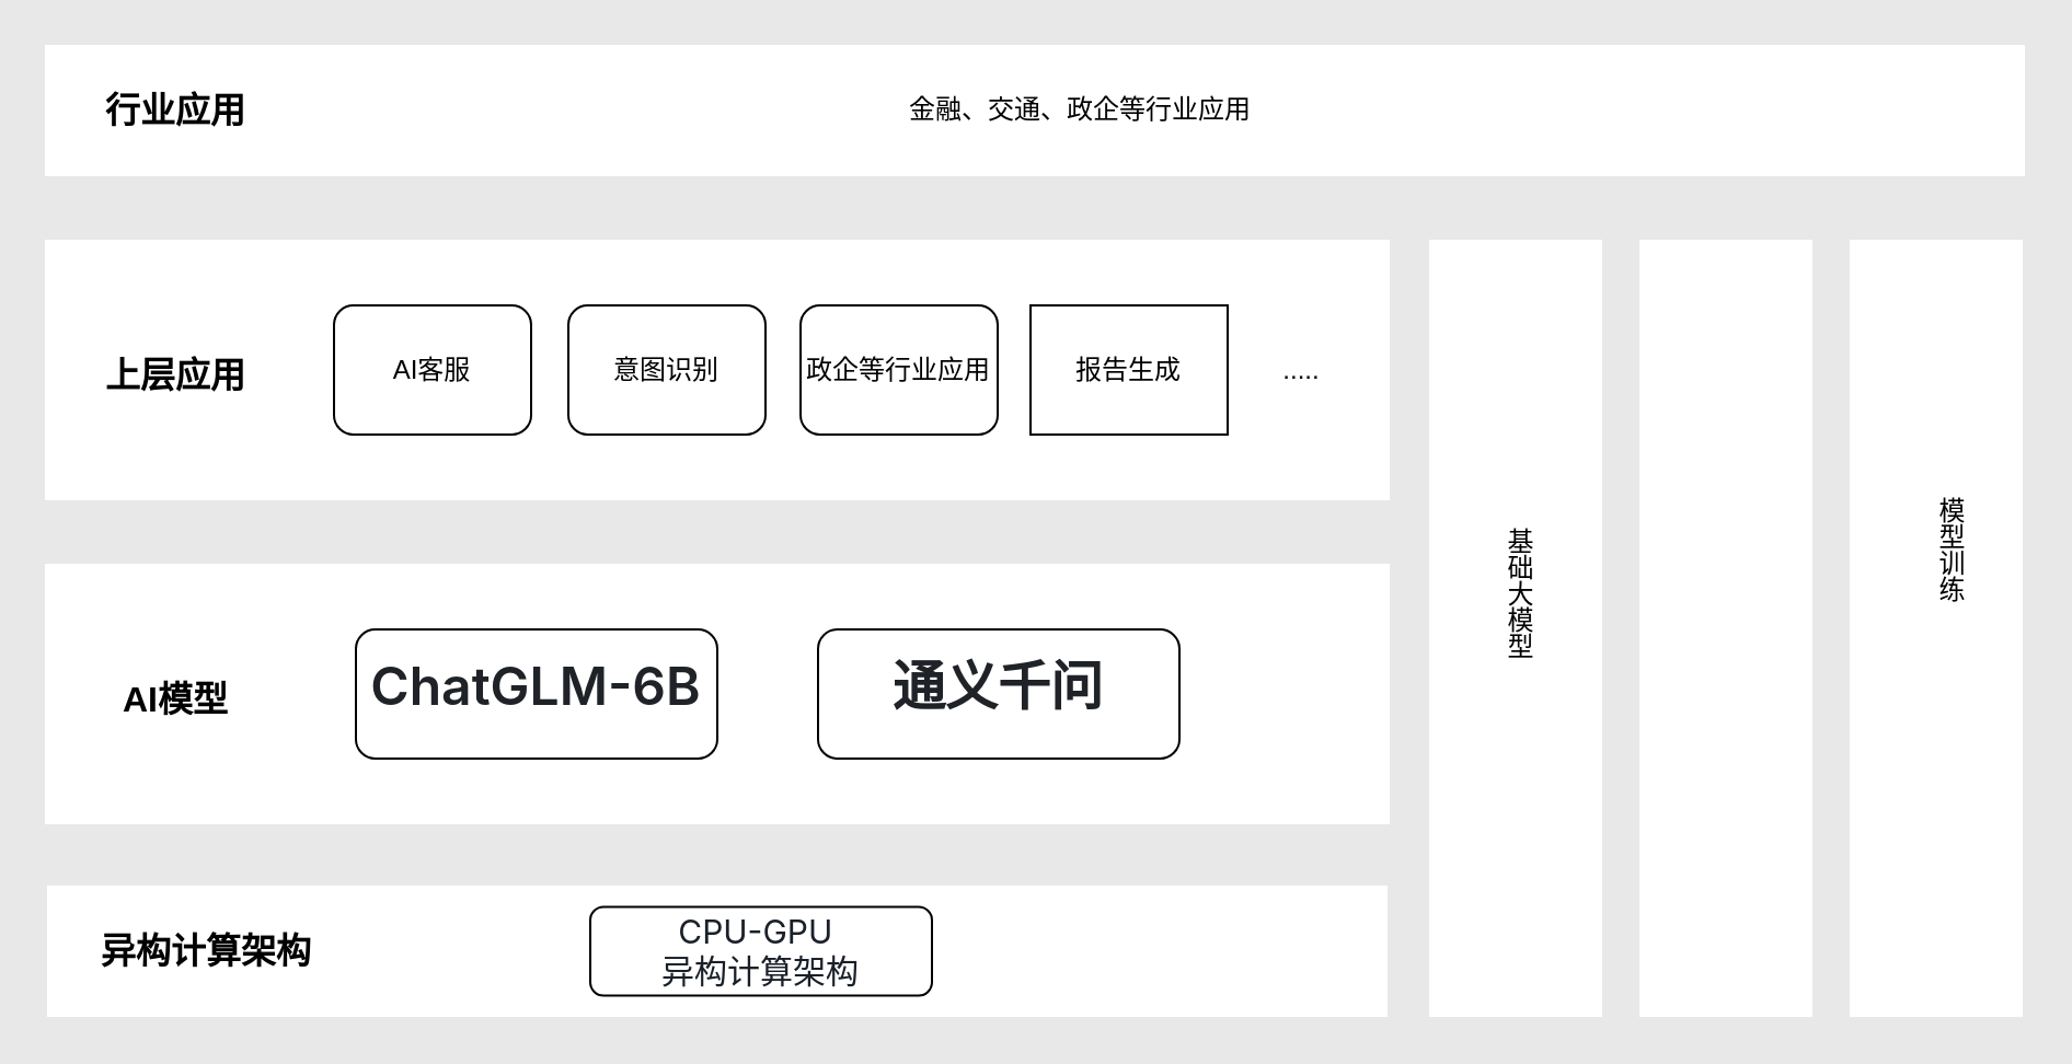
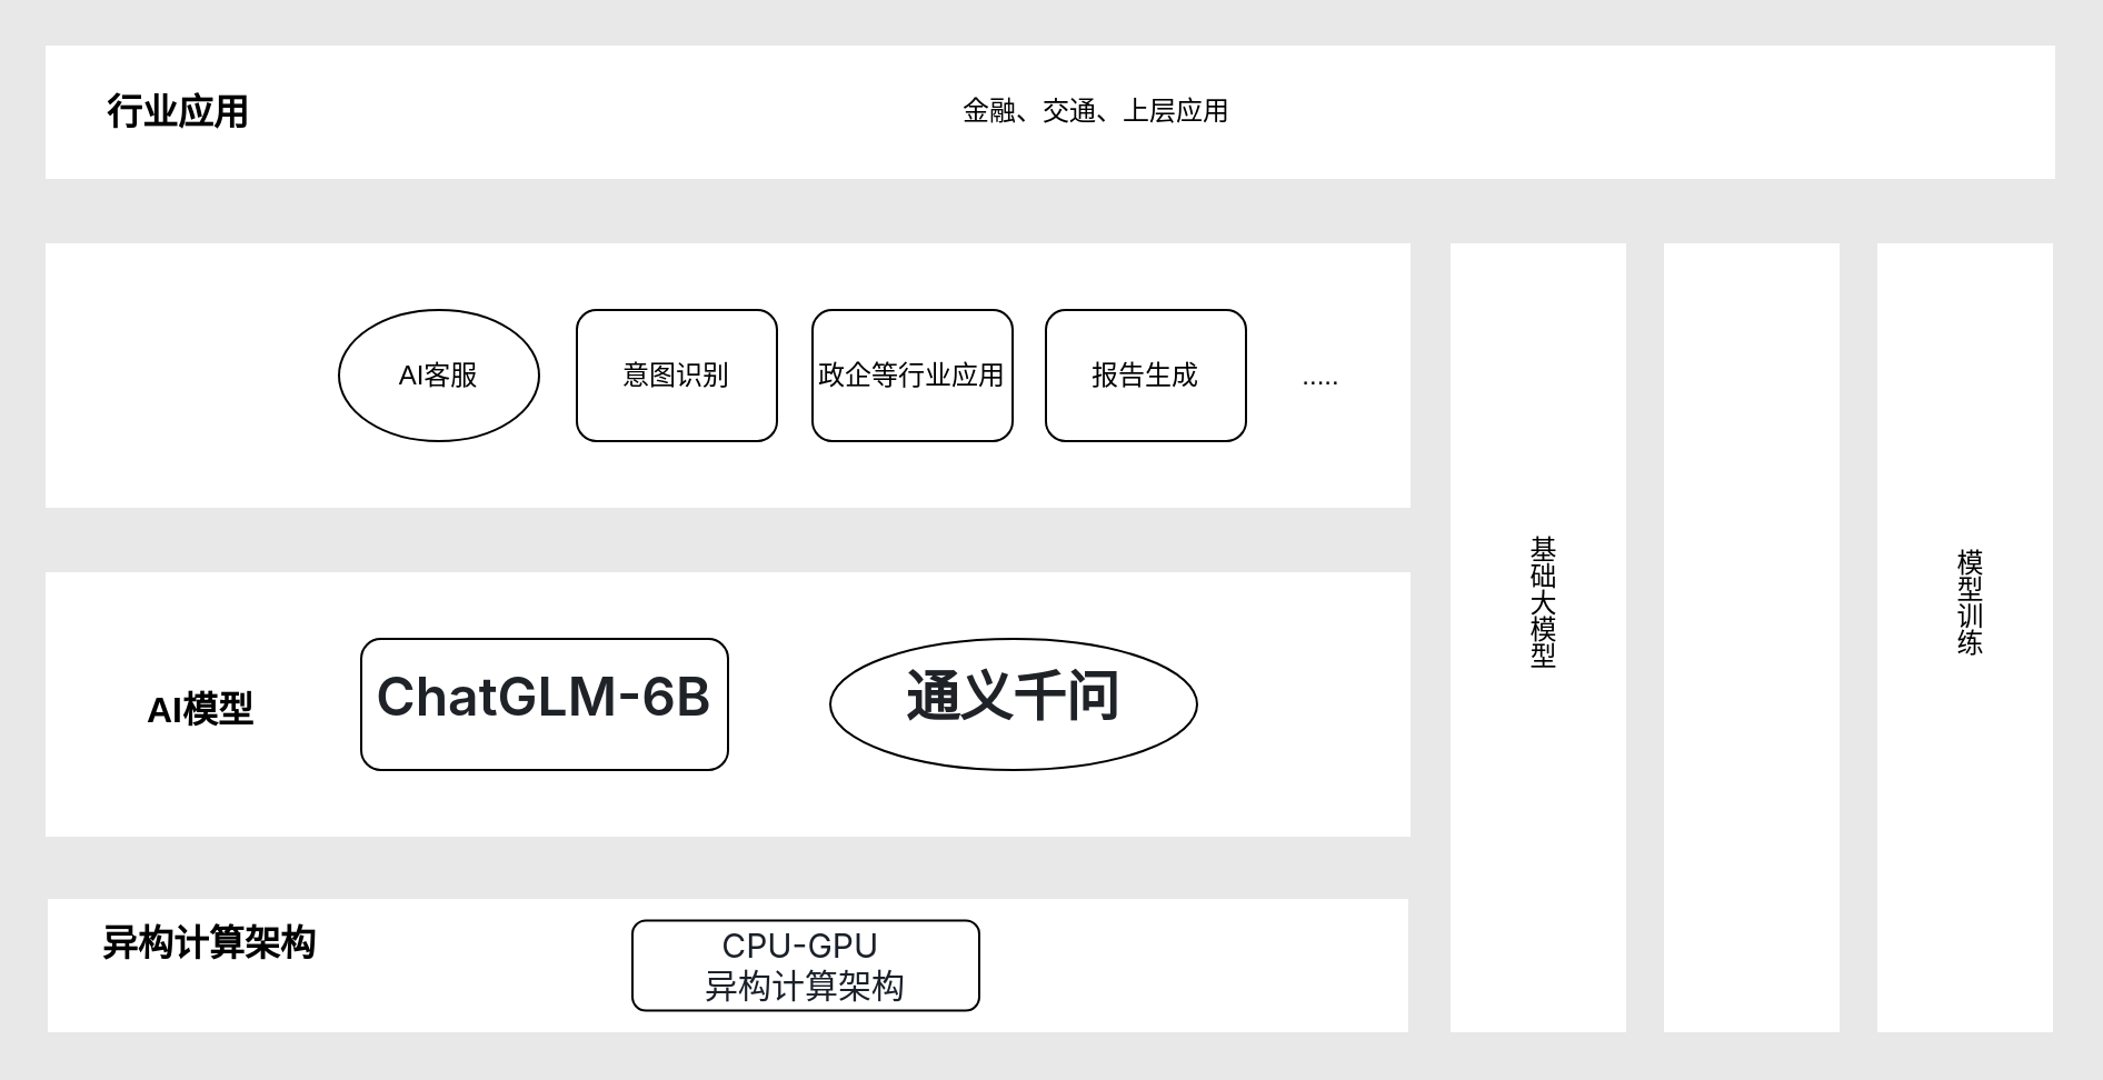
  <mxCell id="0" />
  <mxCell id="1" parent="0" />
  <mxCell id="2" value="" style="rounded=0;whiteSpace=wrap;html=1;strokeColor=none;" vertex="1" parent="1"><mxGeometry x="20" y="20" width="904" height="60" as="geometry" /></mxCell>
  <mxCell id="3" value="行业应用" style="text;html=1;align=center;verticalAlign=middle;whiteSpace=wrap;rounded=0;fontStyle=1;fontSize=16;" vertex="1" parent="1"><mxGeometry x="41" y="35" width="78" height="30" as="geometry" /></mxCell>
  <mxCell id="4" value="" style="rounded=0;whiteSpace=wrap;html=1;strokeColor=none;" vertex="1" parent="1"><mxGeometry x="20" y="109" width="614" height="119" as="geometry" /></mxCell>
- <mxCell id="5" value="上层应用" style="text;html=1;align=center;verticalAlign=middle;whiteSpace=wrap;rounded=0;fontStyle=1;fontSize=16;" vertex="1" parent="1"><mxGeometry x="41" y="156" width="78" height="30" as="geometry" /></mxCell>
  <mxCell id="6" value="" style="rounded=0;whiteSpace=wrap;html=1;strokeColor=none;" vertex="1" parent="1"><mxGeometry x="20" y="257" width="614" height="119" as="geometry" /></mxCell>
- <mxCell id="7" value="AI模型" style="text;html=1;align=center;verticalAlign=middle;whiteSpace=wrap;rounded=0;fontStyle=1;fontSize=16;" vertex="1" parent="1"><mxGeometry x="41" y="304" width="78" height="30" as="geometry" /></mxCell>
+ <mxCell id="7" value="AI模型" style="text;html=1;align=center;verticalAlign=middle;whiteSpace=wrap;rounded=0;fontStyle=1;fontSize=16;" vertex="1" parent="1"><mxGeometry x="51" y="304" width="78" height="30" as="geometry" /></mxCell>
  <mxCell id="8" value="" style="rounded=0;whiteSpace=wrap;html=1;strokeColor=none;" vertex="1" parent="1"><mxGeometry x="21" y="404" width="612" height="60" as="geometry" /></mxCell>
- <mxCell id="9" value="异构计算架构" style="text;html=1;align=center;verticalAlign=middle;whiteSpace=wrap;rounded=0;fontStyle=1;fontSize=16;" vertex="1" parent="1"><mxGeometry x="42" y="419" width="104" height="30" as="geometry" /></mxCell>
- <mxCell id="10" value="金融、交通、政企等行业应用" style="text;html=1;align=center;verticalAlign=middle;whiteSpace=wrap;rounded=0;" vertex="1" parent="1"><mxGeometry x="222" y="35" width="542" height="30" as="geometry" /></mxCell>
+ <mxCell id="9" value="异构计算架构" style="text;html=1;align=center;verticalAlign=middle;whiteSpace=wrap;rounded=0;fontStyle=1;fontSize=16;" vertex="1" parent="1"><mxGeometry x="42" y="409" width="104" height="30" as="geometry" /></mxCell>
+ <mxCell id="10" value="金融、交通、上层应用" style="text;html=1;align=center;verticalAlign=middle;whiteSpace=wrap;rounded=0;" vertex="1" parent="1"><mxGeometry x="222" y="35" width="542" height="30" as="geometry" /></mxCell>
  <mxCell id="11" value="" style="rounded=0;whiteSpace=wrap;html=1;strokeColor=none;" vertex="1" parent="1"><mxGeometry x="652" y="109" width="79" height="355" as="geometry" /></mxCell>
  <mxCell id="12" value="" style="rounded=0;whiteSpace=wrap;html=1;strokeColor=none;" vertex="1" parent="1"><mxGeometry x="748" y="109" width="79" height="355" as="geometry" /></mxCell>
  <mxCell id="13" value="" style="rounded=0;whiteSpace=wrap;html=1;strokeColor=none;" vertex="1" parent="1"><mxGeometry x="844" y="109" width="79" height="355" as="geometry" /></mxCell>
- <mxCell id="14" value="AI客服" style="rounded=1;whiteSpace=wrap;html=1;" vertex="1" parent="1"><mxGeometry x="152" y="139" width="90" height="59" as="geometry" /></mxCell>
+ <mxCell id="14" value="AI客服" style="ellipse;whiteSpace=wrap;html=1;" vertex="1" parent="1"><mxGeometry x="152" y="139" width="90" height="59" as="geometry" /></mxCell>
  <mxCell id="15" value="意图识别" style="rounded=1;whiteSpace=wrap;html=1;" vertex="1" parent="1"><mxGeometry x="259" y="139" width="90" height="59" as="geometry" /></mxCell>
  <mxCell id="16" value="政企等行业应用" style="rounded=1;whiteSpace=wrap;html=1;" vertex="1" parent="1"><mxGeometry x="365" y="139" width="90" height="59" as="geometry" /></mxCell>
- <mxCell id="17" value="报告生成" style="whiteSpace=wrap;html=1;rounded=0;" vertex="1" parent="1"><mxGeometry x="470" y="139" width="90" height="59" as="geometry" /></mxCell>
+ <mxCell id="17" value="报告生成" style="rounded=1;whiteSpace=wrap;html=1;" vertex="1" parent="1"><mxGeometry x="470" y="139" width="90" height="59" as="geometry" /></mxCell>
  <mxCell id="18" value="....." style="text;html=1;align=center;verticalAlign=middle;whiteSpace=wrap;rounded=0;" vertex="1" parent="1"><mxGeometry x="564" y="154" width="60" height="30" as="geometry" /></mxCell>
  <mxCell id="19" value="&lt;h1 style=&quot;box-sizing: border-box; margin-right: 0px; margin-bottom: var(--base-size-16); margin-left: 0px; font-weight: var(--base-text-weight-semibold, 600); line-height: 1.25; padding-bottom: 0.3em; border-bottom: 1px solid var(--borderColor-muted, var(--color-border-muted)); color: rgb(31, 35, 40); font-family: -apple-system, BlinkMacSystemFont, &amp;quot;Segoe UI&amp;quot;, &amp;quot;Noto Sans&amp;quot;, Helvetica, Arial, sans-serif, &amp;quot;Apple Color Emoji&amp;quot;, &amp;quot;Segoe UI Emoji&amp;quot;; text-align: start; margin-top: 0px !important;&quot; dir=&quot;auto&quot; class=&quot;heading-element&quot; tabindex=&quot;-1&quot;&gt;ChatGLM-6B&lt;/h1&gt;" style="rounded=1;whiteSpace=wrap;html=1;" vertex="1" parent="1"><mxGeometry x="162" y="287" width="165" height="59" as="geometry" /></mxCell>
- <mxCell id="20" value="&lt;h1 style=&quot;box-sizing: border-box; margin-right: 0px; margin-bottom: var(--base-size-16); margin-left: 0px; font-weight: var(--base-text-weight-semibold, 600); line-height: 1.25; padding-bottom: 0.3em; border-bottom: 1px solid var(--borderColor-muted, var(--color-border-muted)); color: rgb(31, 35, 40); font-family: -apple-system, BlinkMacSystemFont, &amp;quot;Segoe UI&amp;quot;, &amp;quot;Noto Sans&amp;quot;, Helvetica, Arial, sans-serif, &amp;quot;Apple Color Emoji&amp;quot;, &amp;quot;Segoe UI Emoji&amp;quot;; text-align: start; margin-top: 0px !important;&quot; dir=&quot;auto&quot; class=&quot;heading-element&quot; tabindex=&quot;-1&quot;&gt;通义千问&lt;/h1&gt;" style="rounded=1;whiteSpace=wrap;html=1;" vertex="1" parent="1"><mxGeometry x="373" y="287" width="165" height="59" as="geometry" /></mxCell>
+ <mxCell id="20" value="&lt;h1 style=&quot;box-sizing: border-box; margin-right: 0px; margin-bottom: var(--base-size-16); margin-left: 0px; font-weight: var(--base-text-weight-semibold, 600); line-height: 1.25; padding-bottom: 0.3em; border-bottom: 1px solid var(--borderColor-muted, var(--color-border-muted)); color: rgb(31, 35, 40); font-family: -apple-system, BlinkMacSystemFont, &amp;quot;Segoe UI&amp;quot;, &amp;quot;Noto Sans&amp;quot;, Helvetica, Arial, sans-serif, &amp;quot;Apple Color Emoji&amp;quot;, &amp;quot;Segoe UI Emoji&amp;quot;; text-align: start; margin-top: 0px !important;&quot; dir=&quot;auto&quot; class=&quot;heading-element&quot; tabindex=&quot;-1&quot;&gt;通义千问&lt;/h1&gt;" style="ellipse;whiteSpace=wrap;html=1;" vertex="1" parent="1"><mxGeometry x="373" y="287" width="165" height="59" as="geometry" /></mxCell>
  <mxCell id="21" value="基础大模型" style="text;html=1;align=center;verticalAlign=middle;whiteSpace=wrap;rounded=0;textDirection=vertical-rl;" vertex="1" parent="1"><mxGeometry x="663.5" y="162" width="56" height="218" as="geometry" /></mxCell>
- <mxCell id="22" value="模型训练" style="text;html=1;align=center;verticalAlign=middle;whiteSpace=wrap;rounded=0;textDirection=vertical-rl;" vertex="1" parent="1"><mxGeometry x="860.5" y="142" width="56" height="218" as="geometry" /></mxCell>
- <mxCell id="23" value="&lt;span style=&quot;color: rgb(26, 32, 41); font-family: -apple-system, BlinkMacSystemFont, &amp;quot;Segoe UI&amp;quot;, &amp;quot;Noto Sans&amp;quot;, Helvetica, Arial, sans-serif, &amp;quot;Apple Color Emoji&amp;quot;, &amp;quot;Segoe UI Emoji&amp;quot;; font-size: 15px; text-align: left;&quot;&gt;CPU-GPU&amp;nbsp;&lt;/span&gt;&lt;div&gt;&lt;span style=&quot;color: rgb(26, 32, 41); font-family: -apple-system, BlinkMacSystemFont, &amp;quot;Segoe UI&amp;quot;, &amp;quot;Noto Sans&amp;quot;, Helvetica, Arial, sans-serif, &amp;quot;Apple Color Emoji&amp;quot;, &amp;quot;Segoe UI Emoji&amp;quot;; font-size: 15px; text-align: left;&quot;&gt;异构计算架构&lt;/span&gt;&lt;/div&gt;" style="rounded=1;whiteSpace=wrap;html=1;" vertex="1" parent="1"><mxGeometry x="269" y="413.75" width="156" height="40.5" as="geometry" /></mxCell>
+ <mxCell id="22" value="模型训练" style="text;html=1;align=center;verticalAlign=middle;whiteSpace=wrap;rounded=0;textDirection=vertical-rl;" vertex="1" parent="1"><mxGeometry x="855.5" y="162" width="56" height="218" as="geometry" /></mxCell>
+ <mxCell id="23" value="&lt;span style=&quot;color: rgb(26, 32, 41); font-family: -apple-system, BlinkMacSystemFont, &amp;quot;Segoe UI&amp;quot;, &amp;quot;Noto Sans&amp;quot;, Helvetica, Arial, sans-serif, &amp;quot;Apple Color Emoji&amp;quot;, &amp;quot;Segoe UI Emoji&amp;quot;; font-size: 15px; text-align: left;&quot;&gt;CPU-GPU&amp;nbsp;&lt;/span&gt;&lt;div&gt;&lt;span style=&quot;color: rgb(26, 32, 41); font-family: -apple-system, BlinkMacSystemFont, &amp;quot;Segoe UI&amp;quot;, &amp;quot;Noto Sans&amp;quot;, Helvetica, Arial, sans-serif, &amp;quot;Apple Color Emoji&amp;quot;, &amp;quot;Segoe UI Emoji&amp;quot;; font-size: 15px; text-align: left;&quot;&gt;异构计算架构&lt;/span&gt;&lt;/div&gt;" style="rounded=1;whiteSpace=wrap;html=1;" vertex="1" parent="1"><mxGeometry x="284" y="413.75" width="156" height="40.5" as="geometry" /></mxCell>
